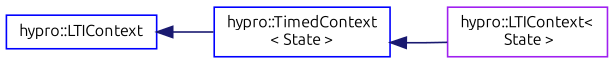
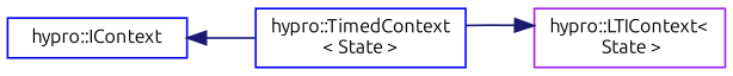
  digraph {
    fontname=Ubuntu
    rankdir=LR
    node [color=blue fillcolor=white fontname=Ubuntu fontsize=10 shape=record style=filled]
    edge [color=midnightblue dir=back fontname=Ubuntu fontsize=10 labelfontname=Helvetica labelfontsize=10 style=solid]
-   n1 [height=0.2 label="hypro::LTIContext" width=0.4]
+   n1 [height=0.2 label="hypro::IContext" width=0.4]
    n2 [height=0.2 label="hypro::TimedContext\l\< State \>" width=0.4]
    n3 [color=purple height=0.2 label="hypro::LTIContext\<\l State \>" width=0.4]
    n1 -> n2
-   n2 -> n3
+   n3 -> n2
  }
